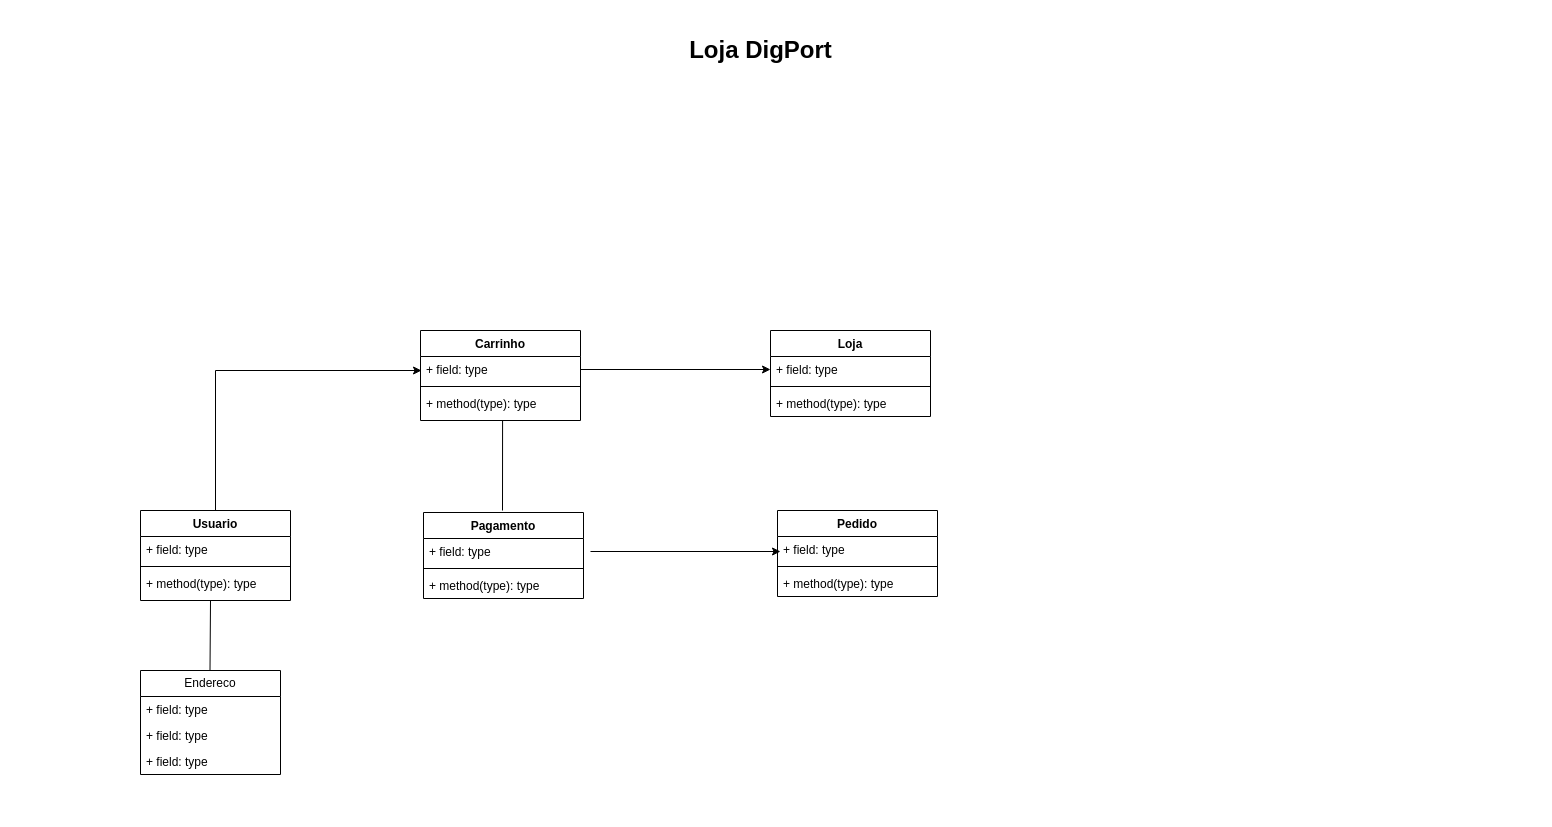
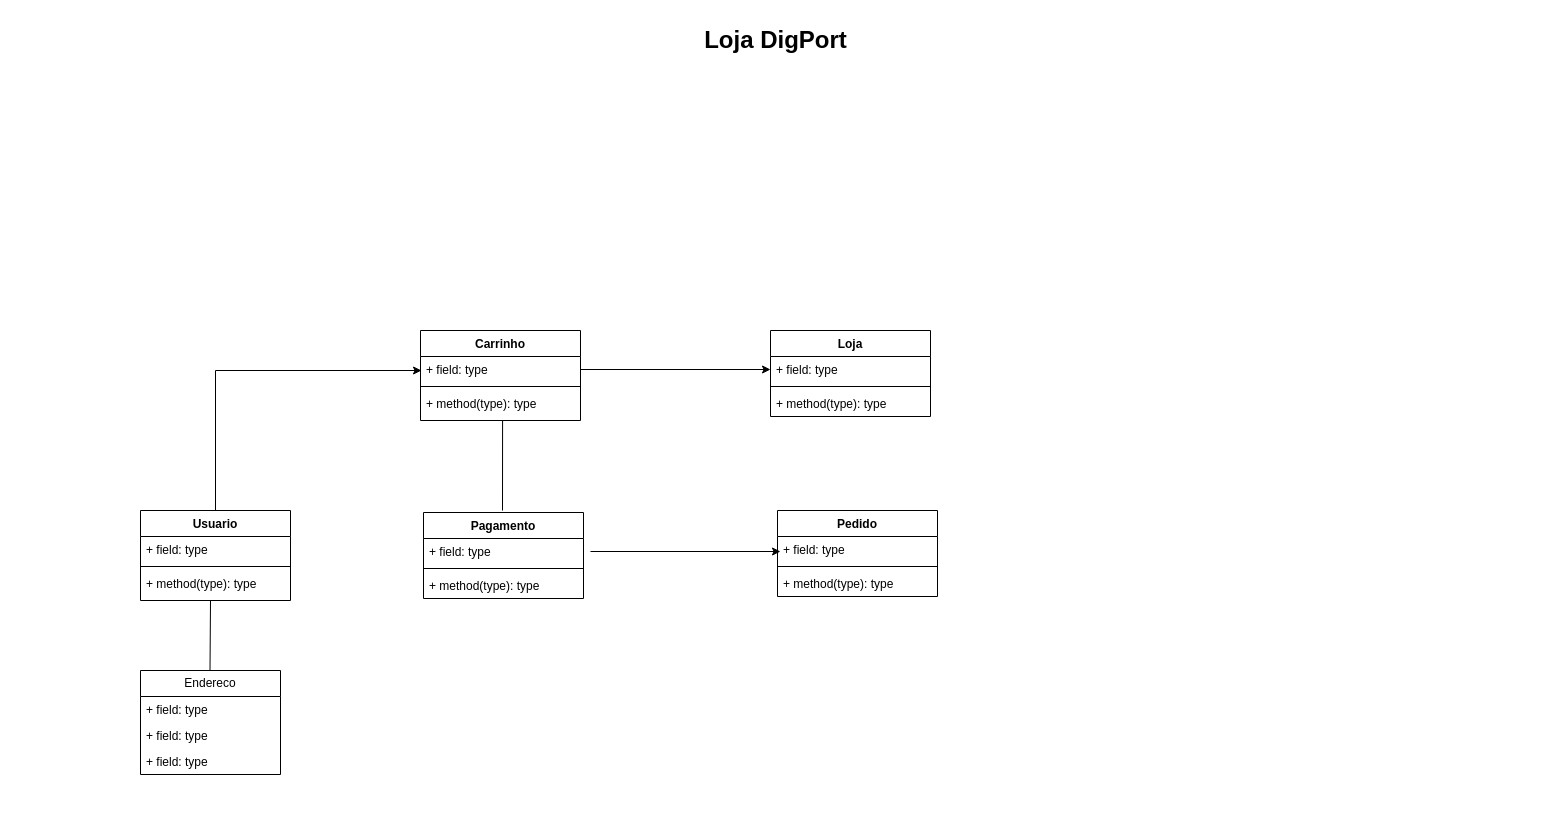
  <mxCell id="0" style=";html=1;" />
  <mxCell id="1" style=";html=1;" parent="0" />
  <mxCell id="2" style="edgeStyle=orthogonalEdgeStyle;rounded=0;html=1;jettySize=auto;orthogonalLoop=1;endArrow=circlePlus;endFill=0;" parent="1" edge="1"><mxGeometry relative="1" as="geometry"><Array as="points"><mxPoint x="377" y="465" /><mxPoint x="417" y="465" /></Array><mxPoint x="417" y="425" as="targetPoint" /></mxGeometry></mxCell>
  <mxCell id="3" style="edgeStyle=orthogonalEdgeStyle;rounded=0;html=1;endArrow=circlePlus;endFill=0;jettySize=auto;orthogonalLoop=1;" parent="1" edge="1"><mxGeometry relative="1" as="geometry"><Array as="points"><mxPoint x="617" y="465" /><mxPoint x="417" y="465" /></Array><mxPoint x="417" y="425" as="targetPoint" /></mxGeometry></mxCell>
  <mxCell id="4" style="edgeStyle=none;rounded=0;html=1;dashed=1;endArrow=none;endFill=0;jettySize=auto;orthogonalLoop=1;" parent="1" edge="1"><mxGeometry relative="1" as="geometry"><mxPoint x="1037.417" y="585" as="sourcePoint" /></mxGeometry></mxCell>
  <mxCell id="5" style="edgeStyle=orthogonalEdgeStyle;rounded=0;html=1;endArrow=circlePlus;endFill=0;jettySize=auto;orthogonalLoop=1;entryX=0.25;entryY=1;" parent="1" edge="1"><mxGeometry relative="1" as="geometry"><Array as="points"><mxPoint x="527" y="615" /><mxPoint x="577" y="615" /></Array><mxPoint x="577" y="585" as="targetPoint" /></mxGeometry></mxCell>
  <mxCell id="6" style="edgeStyle=orthogonalEdgeStyle;rounded=0;html=1;endArrow=circlePlus;endFill=0;jettySize=auto;orthogonalLoop=1;entryX=0.5;entryY=1;" parent="1" edge="1"><mxGeometry relative="1" as="geometry"><Array as="points"><mxPoint x="717" y="615" /><mxPoint x="617" y="615" /></Array><mxPoint x="717" y="635" as="sourcePoint" /></mxGeometry></mxCell>
  <mxCell id="7" style="edgeStyle=orthogonalEdgeStyle;rounded=0;html=1;endArrow=circlePlus;endFill=0;jettySize=auto;orthogonalLoop=1;entryX=0.75;entryY=1;" parent="1" edge="1"><mxGeometry relative="1" as="geometry"><Array as="points"><mxPoint x="917" y="605" /><mxPoint x="657" y="605" /></Array><mxPoint x="917" y="635" as="sourcePoint" /></mxGeometry></mxCell>
  <mxCell id="8" style="edgeStyle=orthogonalEdgeStyle;rounded=0;html=1;endArrow=circlePlus;endFill=0;jettySize=auto;orthogonalLoop=1;" parent="1" edge="1"><mxGeometry relative="1" as="geometry"><Array as="points"><mxPoint x="377" y="735" /><mxPoint x="377" y="735" /></Array><mxPoint x="377" y="765" as="sourcePoint" /></mxGeometry></mxCell>
  <mxCell id="9" style="rounded=0;html=1;endArrow=none;endFill=0;jettySize=auto;orthogonalLoop=1;dashed=1;" parent="1" edge="1"><mxGeometry relative="1" as="geometry"><mxPoint x="851.545" y="805" as="sourcePoint" /></mxGeometry></mxCell>
  <mxCell id="10" style="edgeStyle=none;rounded=0;html=1;dashed=1;endArrow=none;endFill=0;jettySize=auto;orthogonalLoop=1;" parent="1" edge="1"><mxGeometry relative="1" as="geometry"><mxPoint x="1087" y="585" as="targetPoint" /></mxGeometry></mxCell>
- <mxCell id="11" value="Loja DigPort" style="text;strokeColor=none;fillColor=none;html=1;fontSize=24;fontStyle=1;verticalAlign=middle;align=center;" parent="1" vertex="1"><mxGeometry x="5" y="30" width="1510" height="40" as="geometry" /></mxCell>
+ <mxCell id="11" value="Loja DigPort" style="text;strokeColor=none;fillColor=none;html=1;fontSize=24;fontStyle=1;verticalAlign=middle;align=center;" parent="1" vertex="1"><mxGeometry x="20" y="20" width="1510" height="40" as="geometry" /></mxCell>
  <mxCell id="12" value="Carrinho&lt;div&gt;&lt;br&gt;&lt;/div&gt;" style="swimlane;fontStyle=1;align=center;verticalAlign=top;childLayout=stackLayout;horizontal=1;startSize=26;horizontalStack=0;resizeParent=1;resizeParentMax=0;resizeLast=0;collapsible=1;marginBottom=0;whiteSpace=wrap;html=1;" vertex="1" parent="1"><mxGeometry x="420" y="330" width="160" height="90" as="geometry"><mxRectangle x="380" y="340" width="90" height="40" as="alternateBounds" /></mxGeometry></mxCell>
  <mxCell id="13" value="+ field: type" style="text;strokeColor=none;fillColor=none;align=left;verticalAlign=top;spacingLeft=4;spacingRight=4;overflow=hidden;rotatable=0;points=[[0,0.5],[1,0.5]];portConstraint=eastwest;whiteSpace=wrap;html=1;" vertex="1" parent="12"><mxGeometry y="26" width="160" height="26" as="geometry" /></mxCell>
  <mxCell id="14" value="" style="line;strokeWidth=1;fillColor=none;align=left;verticalAlign=middle;spacingTop=-1;spacingLeft=3;spacingRight=3;rotatable=0;labelPosition=right;points=[];portConstraint=eastwest;strokeColor=inherit;" vertex="1" parent="12"><mxGeometry y="52" width="160" height="8" as="geometry" /></mxCell>
  <mxCell id="15" value="+ method(type): type" style="text;strokeColor=none;fillColor=none;align=left;verticalAlign=top;spacingLeft=4;spacingRight=4;overflow=hidden;rotatable=0;points=[[0,0.5],[1,0.5]];portConstraint=eastwest;whiteSpace=wrap;html=1;" vertex="1" parent="12"><mxGeometry y="60" width="160" height="30" as="geometry" /></mxCell>
  <mxCell id="16" value="Loja&lt;div&gt;&lt;br&gt;&lt;/div&gt;" style="swimlane;fontStyle=1;align=center;verticalAlign=top;childLayout=stackLayout;horizontal=1;startSize=26;horizontalStack=0;resizeParent=1;resizeParentMax=0;resizeLast=0;collapsible=1;marginBottom=0;whiteSpace=wrap;html=1;" vertex="1" parent="1"><mxGeometry x="770" y="330" width="160" height="86" as="geometry" /></mxCell>
  <mxCell id="17" value="+ field: type" style="text;strokeColor=none;fillColor=none;align=left;verticalAlign=top;spacingLeft=4;spacingRight=4;overflow=hidden;rotatable=0;points=[[0,0.5],[1,0.5]];portConstraint=eastwest;whiteSpace=wrap;html=1;" vertex="1" parent="16"><mxGeometry y="26" width="160" height="26" as="geometry" /></mxCell>
  <mxCell id="18" value="" style="line;strokeWidth=1;fillColor=none;align=left;verticalAlign=middle;spacingTop=-1;spacingLeft=3;spacingRight=3;rotatable=0;labelPosition=right;points=[];portConstraint=eastwest;strokeColor=inherit;" vertex="1" parent="16"><mxGeometry y="52" width="160" height="8" as="geometry" /></mxCell>
  <mxCell id="19" value="+ method(type): type" style="text;strokeColor=none;fillColor=none;align=left;verticalAlign=top;spacingLeft=4;spacingRight=4;overflow=hidden;rotatable=0;points=[[0,0.5],[1,0.5]];portConstraint=eastwest;whiteSpace=wrap;html=1;" vertex="1" parent="16"><mxGeometry y="60" width="160" height="26" as="geometry" /></mxCell>
  <mxCell id="20" value="Usuario" style="swimlane;fontStyle=1;align=center;verticalAlign=top;childLayout=stackLayout;horizontal=1;startSize=26;horizontalStack=0;resizeParent=1;resizeParentMax=0;resizeLast=0;collapsible=1;marginBottom=0;whiteSpace=wrap;html=1;" vertex="1" parent="1"><mxGeometry x="140" y="510" width="150" height="90" as="geometry" /></mxCell>
  <mxCell id="21" value="+ field: type" style="text;strokeColor=none;fillColor=none;align=left;verticalAlign=top;spacingLeft=4;spacingRight=4;overflow=hidden;rotatable=0;points=[[0,0.5],[1,0.5]];portConstraint=eastwest;whiteSpace=wrap;html=1;" vertex="1" parent="20"><mxGeometry y="26" width="150" height="26" as="geometry" /></mxCell>
  <mxCell id="22" value="" style="line;strokeWidth=1;fillColor=none;align=left;verticalAlign=middle;spacingTop=-1;spacingLeft=3;spacingRight=3;rotatable=0;labelPosition=right;points=[];portConstraint=eastwest;strokeColor=inherit;" vertex="1" parent="20"><mxGeometry y="52" width="150" height="8" as="geometry" /></mxCell>
  <mxCell id="23" value="+ method(type): type" style="text;strokeColor=none;fillColor=none;align=left;verticalAlign=top;spacingLeft=4;spacingRight=4;overflow=hidden;rotatable=0;points=[[0,0.5],[1,0.5]];portConstraint=eastwest;whiteSpace=wrap;html=1;" vertex="1" parent="20"><mxGeometry y="60" width="150" height="30" as="geometry" /></mxCell>
  <mxCell id="24" value="Pedido" style="swimlane;fontStyle=1;align=center;verticalAlign=top;childLayout=stackLayout;horizontal=1;startSize=26;horizontalStack=0;resizeParent=1;resizeParentMax=0;resizeLast=0;collapsible=1;marginBottom=0;whiteSpace=wrap;html=1;" vertex="1" parent="1"><mxGeometry x="777" y="510" width="160" height="86" as="geometry" /></mxCell>
  <mxCell id="25" value="+ field: type" style="text;strokeColor=none;fillColor=none;align=left;verticalAlign=top;spacingLeft=4;spacingRight=4;overflow=hidden;rotatable=0;points=[[0,0.5],[1,0.5]];portConstraint=eastwest;whiteSpace=wrap;html=1;" vertex="1" parent="24"><mxGeometry y="26" width="160" height="26" as="geometry" /></mxCell>
  <mxCell id="26" value="" style="line;strokeWidth=1;fillColor=none;align=left;verticalAlign=middle;spacingTop=-1;spacingLeft=3;spacingRight=3;rotatable=0;labelPosition=right;points=[];portConstraint=eastwest;strokeColor=inherit;" vertex="1" parent="24"><mxGeometry y="52" width="160" height="8" as="geometry" /></mxCell>
  <mxCell id="27" value="+ method(type): type" style="text;strokeColor=none;fillColor=none;align=left;verticalAlign=top;spacingLeft=4;spacingRight=4;overflow=hidden;rotatable=0;points=[[0,0.5],[1,0.5]];portConstraint=eastwest;whiteSpace=wrap;html=1;" vertex="1" parent="24"><mxGeometry y="60" width="160" height="26" as="geometry" /></mxCell>
  <mxCell id="28" value="Pagamento&lt;div&gt;&lt;br&gt;&lt;/div&gt;" style="swimlane;fontStyle=1;align=center;verticalAlign=top;childLayout=stackLayout;horizontal=1;startSize=26;horizontalStack=0;resizeParent=1;resizeParentMax=0;resizeLast=0;collapsible=1;marginBottom=0;whiteSpace=wrap;html=1;" vertex="1" parent="1"><mxGeometry x="423" y="512" width="160" height="86" as="geometry" /></mxCell>
  <mxCell id="29" style="edgeStyle=orthogonalEdgeStyle;rounded=0;orthogonalLoop=1;jettySize=auto;html=1;" edge="1" parent="28"><mxGeometry relative="1" as="geometry"><mxPoint x="357" y="39" as="targetPoint" /><mxPoint x="167" y="39" as="sourcePoint" /></mxGeometry></mxCell>
  <mxCell id="30" value="+ field: type" style="text;strokeColor=none;fillColor=none;align=left;verticalAlign=top;spacingLeft=4;spacingRight=4;overflow=hidden;rotatable=0;points=[[0,0.5],[1,0.5]];portConstraint=eastwest;whiteSpace=wrap;html=1;" vertex="1" parent="28"><mxGeometry y="26" width="160" height="26" as="geometry" /></mxCell>
  <mxCell id="31" value="" style="line;strokeWidth=1;fillColor=none;align=left;verticalAlign=middle;spacingTop=-1;spacingLeft=3;spacingRight=3;rotatable=0;labelPosition=right;points=[];portConstraint=eastwest;strokeColor=inherit;" vertex="1" parent="28"><mxGeometry y="52" width="160" height="8" as="geometry" /></mxCell>
  <mxCell id="32" value="+ method(type): type" style="text;strokeColor=none;fillColor=none;align=left;verticalAlign=top;spacingLeft=4;spacingRight=4;overflow=hidden;rotatable=0;points=[[0,0.5],[1,0.5]];portConstraint=eastwest;whiteSpace=wrap;html=1;" vertex="1" parent="28"><mxGeometry y="60" width="160" height="26" as="geometry" /></mxCell>
  <mxCell id="33" value="Endereco" style="swimlane;fontStyle=0;childLayout=stackLayout;horizontal=1;startSize=26;fillColor=none;horizontalStack=0;resizeParent=1;resizeParentMax=0;resizeLast=0;collapsible=1;marginBottom=0;whiteSpace=wrap;html=1;" vertex="1" parent="1"><mxGeometry x="140" y="670" width="140" height="104" as="geometry" /></mxCell>
  <mxCell id="34" value="+ field: type" style="text;strokeColor=none;fillColor=none;align=left;verticalAlign=top;spacingLeft=4;spacingRight=4;overflow=hidden;rotatable=0;points=[[0,0.5],[1,0.5]];portConstraint=eastwest;whiteSpace=wrap;html=1;" vertex="1" parent="33"><mxGeometry y="26" width="140" height="26" as="geometry" /></mxCell>
  <mxCell id="35" value="+ field: type" style="text;strokeColor=none;fillColor=none;align=left;verticalAlign=top;spacingLeft=4;spacingRight=4;overflow=hidden;rotatable=0;points=[[0,0.5],[1,0.5]];portConstraint=eastwest;whiteSpace=wrap;html=1;" vertex="1" parent="33"><mxGeometry y="52" width="140" height="26" as="geometry" /></mxCell>
  <mxCell id="36" value="+ field: type" style="text;strokeColor=none;fillColor=none;align=left;verticalAlign=top;spacingLeft=4;spacingRight=4;overflow=hidden;rotatable=0;points=[[0,0.5],[1,0.5]];portConstraint=eastwest;whiteSpace=wrap;html=1;" vertex="1" parent="33"><mxGeometry y="78" width="140" height="26" as="geometry" /></mxCell>
  <mxCell id="37" style="edgeStyle=orthogonalEdgeStyle;rounded=0;orthogonalLoop=1;jettySize=auto;html=1;entryX=0;entryY=0.5;entryDx=0;entryDy=0;" edge="1" parent="1" source="13" target="17"><mxGeometry relative="1" as="geometry" /></mxCell>
  <mxCell id="38" value="" style="endArrow=none;html=1;rounded=0;entryX=0.563;entryY=1;entryDx=0;entryDy=0;entryPerimeter=0;" edge="1" parent="1"><mxGeometry width="50" height="50" relative="1" as="geometry"><mxPoint x="502" y="510" as="sourcePoint" /><mxPoint x="502.08" y="420" as="targetPoint" /></mxGeometry></mxCell>
  <mxCell id="39" style="edgeStyle=orthogonalEdgeStyle;rounded=0;orthogonalLoop=1;jettySize=auto;html=1;" edge="1" parent="1" source="20"><mxGeometry relative="1" as="geometry"><mxPoint x="421" y="370" as="targetPoint" /><Array as="points"><mxPoint x="215" y="370" /><mxPoint x="421" y="370" /></Array></mxGeometry></mxCell>
  <mxCell id="40" value="" style="endArrow=none;html=1;rounded=0;" edge="1" parent="1"><mxGeometry width="50" height="50" relative="1" as="geometry"><mxPoint x="209.5" y="670" as="sourcePoint" /><mxPoint x="210" y="600" as="targetPoint" /></mxGeometry></mxCell>
